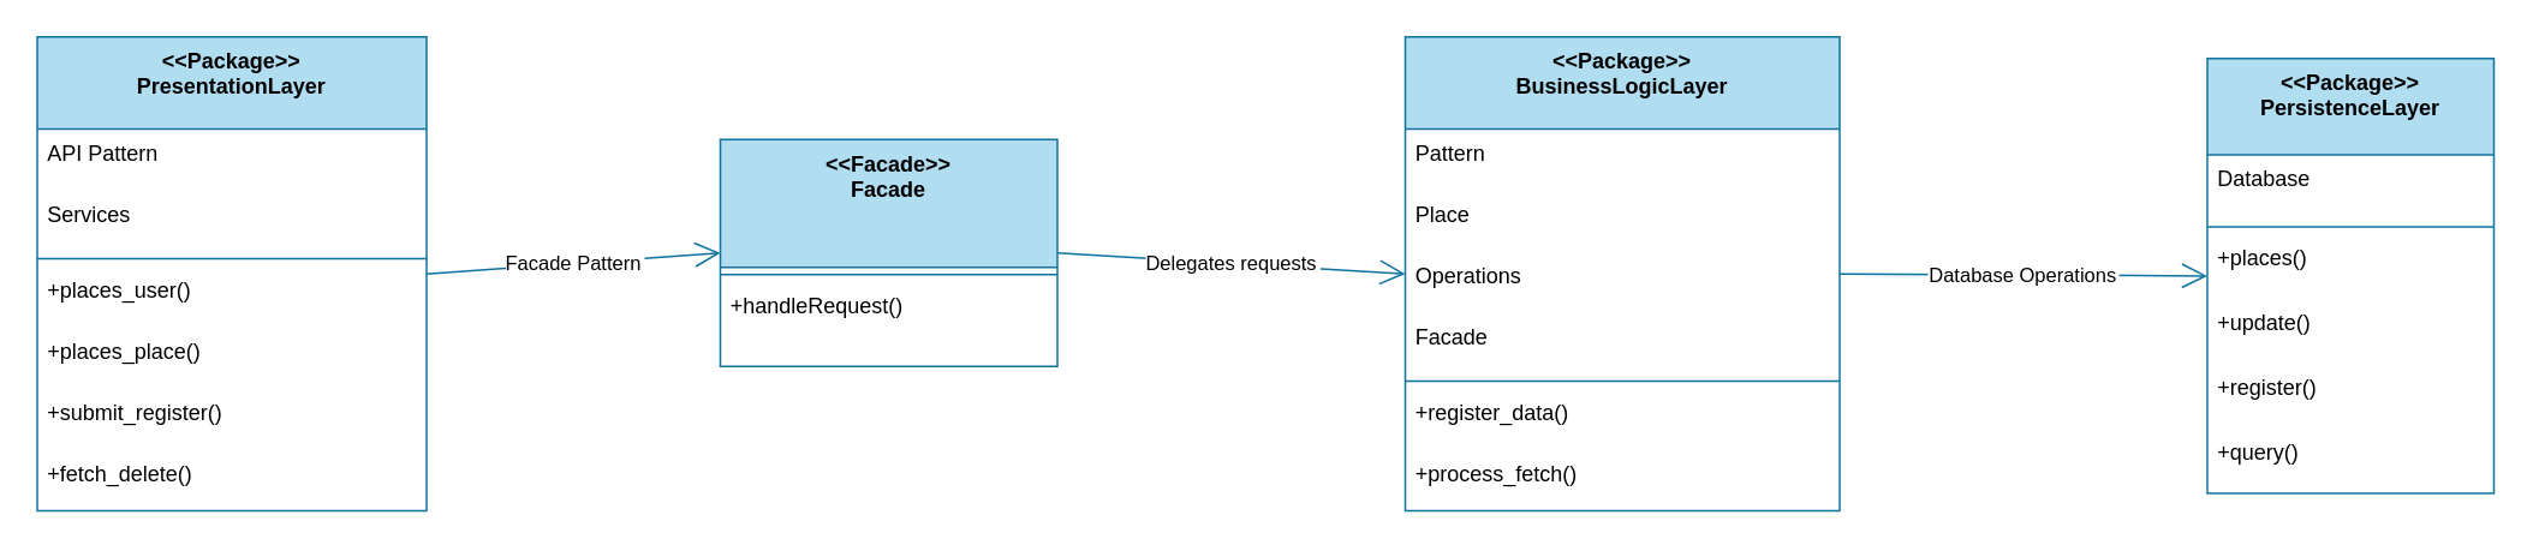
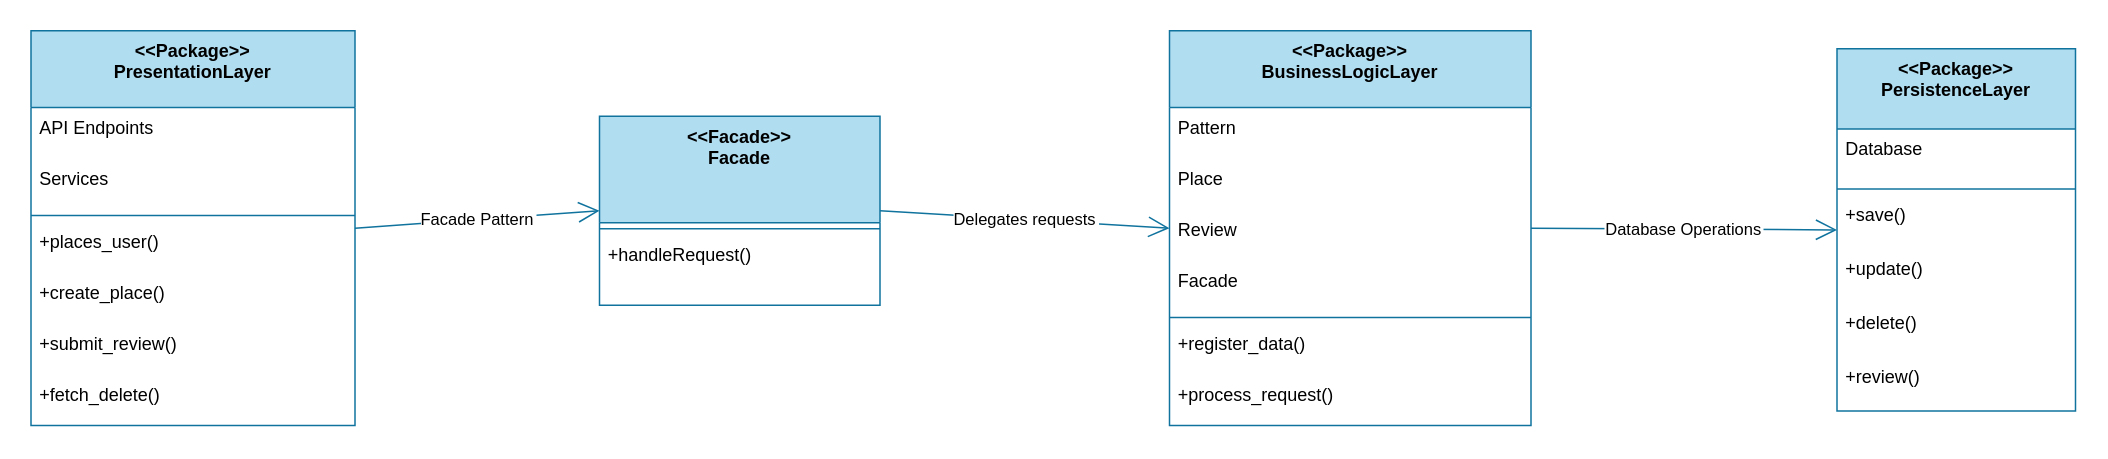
  <mxCell id="0" />
  <mxCell id="1" parent="0" />
  <mxCell id="2" value="&lt;&lt;Package&gt;&gt;&#10;PresentationLayer" style="swimlane;fontStyle=1;align=center;verticalAlign=top;childLayout=stackLayout;horizontal=1;startSize=51.2;horizontalStack=0;resizeParent=1;resizeParentMax=0;resizeLast=0;collapsible=0;marginBottom=0;fillColor=#b1ddf0;strokeColor=#10739e;" vertex="1" parent="1"><mxGeometry x="20" y="20" width="216" height="263.2" as="geometry" /></mxCell>
- <mxCell id="3" value="API Pattern" style="text;strokeColor=none;fillColor=none;align=left;verticalAlign=top;spacingLeft=4;spacingRight=4;overflow=hidden;rotatable=0;points=[[0,0.5],[1,0.5]];portConstraint=eastwest;" vertex="1" parent="2"><mxGeometry y="51.2" width="216" height="34" as="geometry" /></mxCell>
+ <mxCell id="3" value="API Endpoints" style="text;strokeColor=none;fillColor=none;align=left;verticalAlign=top;spacingLeft=4;spacingRight=4;overflow=hidden;rotatable=0;points=[[0,0.5],[1,0.5]];portConstraint=eastwest;" vertex="1" parent="2"><mxGeometry y="51.2" width="216" height="34" as="geometry" /></mxCell>
  <mxCell id="4" value="Services" style="text;strokeColor=none;fillColor=none;align=left;verticalAlign=top;spacingLeft=4;spacingRight=4;overflow=hidden;rotatable=0;points=[[0,0.5],[1,0.5]];portConstraint=eastwest;" vertex="1" parent="2"><mxGeometry y="85.2" width="216" height="34" as="geometry" /></mxCell>
  <mxCell id="5" style="line;strokeWidth=1;fillColor=none;align=left;verticalAlign=middle;spacingTop=-1;spacingLeft=3;spacingRight=3;rotatable=0;labelPosition=right;points=[];portConstraint=eastwest;strokeColor=inherit;" vertex="1" parent="2"><mxGeometry y="119.2" width="216" height="8" as="geometry" /></mxCell>
  <mxCell id="6" value="+places_user()" style="text;strokeColor=none;fillColor=none;align=left;verticalAlign=top;spacingLeft=4;spacingRight=4;overflow=hidden;rotatable=0;points=[[0,0.5],[1,0.5]];portConstraint=eastwest;" vertex="1" parent="2"><mxGeometry y="127.2" width="216" height="34" as="geometry" /></mxCell>
- <mxCell id="7" value="+places_place()" style="text;strokeColor=none;fillColor=none;align=left;verticalAlign=top;spacingLeft=4;spacingRight=4;overflow=hidden;rotatable=0;points=[[0,0.5],[1,0.5]];portConstraint=eastwest;" vertex="1" parent="2"><mxGeometry y="161.2" width="216" height="34" as="geometry" /></mxCell>
- <mxCell id="8" value="+submit_register()" style="text;strokeColor=none;fillColor=none;align=left;verticalAlign=top;spacingLeft=4;spacingRight=4;overflow=hidden;rotatable=0;points=[[0,0.5],[1,0.5]];portConstraint=eastwest;" vertex="1" parent="2"><mxGeometry y="195.2" width="216" height="34" as="geometry" /></mxCell>
+ <mxCell id="7" value="+create_place()" style="text;strokeColor=none;fillColor=none;align=left;verticalAlign=top;spacingLeft=4;spacingRight=4;overflow=hidden;rotatable=0;points=[[0,0.5],[1,0.5]];portConstraint=eastwest;" vertex="1" parent="2"><mxGeometry y="161.2" width="216" height="34" as="geometry" /></mxCell>
+ <mxCell id="8" value="+submit_review()" style="text;strokeColor=none;fillColor=none;align=left;verticalAlign=top;spacingLeft=4;spacingRight=4;overflow=hidden;rotatable=0;points=[[0,0.5],[1,0.5]];portConstraint=eastwest;" vertex="1" parent="2"><mxGeometry y="195.2" width="216" height="34" as="geometry" /></mxCell>
  <mxCell id="9" value="+fetch_delete()" style="text;strokeColor=none;fillColor=none;align=left;verticalAlign=top;spacingLeft=4;spacingRight=4;overflow=hidden;rotatable=0;points=[[0,0.5],[1,0.5]];portConstraint=eastwest;" vertex="1" parent="2"><mxGeometry y="229.2" width="216" height="34" as="geometry" /></mxCell>
  <mxCell id="10" value="&lt;&lt;Facade&gt;&gt;&#10;Facade" style="swimlane;fontStyle=1;align=center;verticalAlign=top;childLayout=stackLayout;horizontal=1;startSize=71;horizontalStack=0;resizeParent=1;resizeParentMax=0;resizeLast=0;collapsible=0;marginBottom=0;fillColor=#b1ddf0;strokeColor=#10739e;" vertex="1" parent="1"><mxGeometry x="399" y="77" width="187" height="126" as="geometry" /></mxCell>
  <mxCell id="11" style="line;strokeWidth=1;fillColor=none;align=left;verticalAlign=middle;spacingTop=-1;spacingLeft=3;spacingRight=3;rotatable=0;labelPosition=right;points=[];portConstraint=eastwest;strokeColor=inherit;" vertex="1" parent="10"><mxGeometry y="71" width="187" height="8" as="geometry" /></mxCell>
  <mxCell id="12" value="+handleRequest()" style="text;strokeColor=none;fillColor=none;align=left;verticalAlign=top;spacingLeft=4;spacingRight=4;overflow=hidden;rotatable=0;points=[[0,0.5],[1,0.5]];portConstraint=eastwest;" vertex="1" parent="10"><mxGeometry y="79" width="187" height="47" as="geometry" /></mxCell>
  <mxCell id="13" value="&lt;&lt;Package&gt;&gt;&#10;BusinessLogicLayer" style="swimlane;fontStyle=1;align=center;verticalAlign=top;childLayout=stackLayout;horizontal=1;startSize=51.2;horizontalStack=0;resizeParent=1;resizeParentMax=0;resizeLast=0;collapsible=0;marginBottom=0;fillColor=#b1ddf0;strokeColor=#10739e;" vertex="1" parent="1"><mxGeometry x="779" y="20" width="241" height="263.2" as="geometry" /></mxCell>
  <mxCell id="14" value="Pattern" style="text;strokeColor=none;fillColor=none;align=left;verticalAlign=top;spacingLeft=4;spacingRight=4;overflow=hidden;rotatable=0;points=[[0,0.5],[1,0.5]];portConstraint=eastwest;" vertex="1" parent="13"><mxGeometry y="51.2" width="241" height="34" as="geometry" /></mxCell>
  <mxCell id="15" value="Place" style="text;strokeColor=none;fillColor=none;align=left;verticalAlign=top;spacingLeft=4;spacingRight=4;overflow=hidden;rotatable=0;points=[[0,0.5],[1,0.5]];portConstraint=eastwest;" vertex="1" parent="13"><mxGeometry y="85.2" width="241" height="34" as="geometry" /></mxCell>
- <mxCell id="16" value="Operations" style="text;strokeColor=none;fillColor=none;align=left;verticalAlign=top;spacingLeft=4;spacingRight=4;overflow=hidden;rotatable=0;points=[[0,0.5],[1,0.5]];portConstraint=eastwest;" vertex="1" parent="13"><mxGeometry y="119.2" width="241" height="34" as="geometry" /></mxCell>
+ <mxCell id="16" value="Review" style="text;strokeColor=none;fillColor=none;align=left;verticalAlign=top;spacingLeft=4;spacingRight=4;overflow=hidden;rotatable=0;points=[[0,0.5],[1,0.5]];portConstraint=eastwest;" vertex="1" parent="13"><mxGeometry y="119.2" width="241" height="34" as="geometry" /></mxCell>
  <mxCell id="17" value="Facade" style="text;strokeColor=none;fillColor=none;align=left;verticalAlign=top;spacingLeft=4;spacingRight=4;overflow=hidden;rotatable=0;points=[[0,0.5],[1,0.5]];portConstraint=eastwest;" vertex="1" parent="13"><mxGeometry y="153.2" width="241" height="34" as="geometry" /></mxCell>
  <mxCell id="18" style="line;strokeWidth=1;fillColor=none;align=left;verticalAlign=middle;spacingTop=-1;spacingLeft=3;spacingRight=3;rotatable=0;labelPosition=right;points=[];portConstraint=eastwest;strokeColor=inherit;" vertex="1" parent="13"><mxGeometry y="187.2" width="241" height="8" as="geometry" /></mxCell>
  <mxCell id="19" value="+register_data()" style="text;strokeColor=none;fillColor=none;align=left;verticalAlign=top;spacingLeft=4;spacingRight=4;overflow=hidden;rotatable=0;points=[[0,0.5],[1,0.5]];portConstraint=eastwest;" vertex="1" parent="13"><mxGeometry y="195.2" width="241" height="34" as="geometry" /></mxCell>
- <mxCell id="20" value="+process_fetch()" style="text;strokeColor=none;fillColor=none;align=left;verticalAlign=top;spacingLeft=4;spacingRight=4;overflow=hidden;rotatable=0;points=[[0,0.5],[1,0.5]];portConstraint=eastwest;" vertex="1" parent="13"><mxGeometry y="229.2" width="241" height="34" as="geometry" /></mxCell>
+ <mxCell id="20" value="+process_request()" style="text;strokeColor=none;fillColor=none;align=left;verticalAlign=top;spacingLeft=4;spacingRight=4;overflow=hidden;rotatable=0;points=[[0,0.5],[1,0.5]];portConstraint=eastwest;" vertex="1" parent="13"><mxGeometry y="229.2" width="241" height="34" as="geometry" /></mxCell>
  <mxCell id="21" value="&lt;&lt;Package&gt;&gt;&#10;PersistenceLayer" style="swimlane;fontStyle=1;align=center;verticalAlign=top;childLayout=stackLayout;horizontal=1;startSize=53.538;horizontalStack=0;resizeParent=1;resizeParentMax=0;resizeLast=0;collapsible=0;marginBottom=0;fillColor=#b1ddf0;strokeColor=#10739e;" vertex="1" parent="1"><mxGeometry x="1224" y="32" width="159" height="241.538" as="geometry" /></mxCell>
  <mxCell id="22" value="Database" style="text;strokeColor=none;fillColor=none;align=left;verticalAlign=top;spacingLeft=4;spacingRight=4;overflow=hidden;rotatable=0;points=[[0,0.5],[1,0.5]];portConstraint=eastwest;" vertex="1" parent="21"><mxGeometry y="53.538" width="159" height="36" as="geometry" /></mxCell>
  <mxCell id="23" style="line;strokeWidth=1;fillColor=none;align=left;verticalAlign=middle;spacingTop=-1;spacingLeft=3;spacingRight=3;rotatable=0;labelPosition=right;points=[];portConstraint=eastwest;strokeColor=inherit;" vertex="1" parent="21"><mxGeometry y="89.538" width="159" height="8" as="geometry" /></mxCell>
- <mxCell id="24" value="+places()" style="text;strokeColor=none;fillColor=none;align=left;verticalAlign=top;spacingLeft=4;spacingRight=4;overflow=hidden;rotatable=0;points=[[0,0.5],[1,0.5]];portConstraint=eastwest;" vertex="1" parent="21"><mxGeometry y="97.538" width="159" height="36" as="geometry" /></mxCell>
+ <mxCell id="24" value="+save()" style="text;strokeColor=none;fillColor=none;align=left;verticalAlign=top;spacingLeft=4;spacingRight=4;overflow=hidden;rotatable=0;points=[[0,0.5],[1,0.5]];portConstraint=eastwest;" vertex="1" parent="21"><mxGeometry y="97.538" width="159" height="36" as="geometry" /></mxCell>
  <mxCell id="25" value="+update()" style="text;strokeColor=none;fillColor=none;align=left;verticalAlign=top;spacingLeft=4;spacingRight=4;overflow=hidden;rotatable=0;points=[[0,0.5],[1,0.5]];portConstraint=eastwest;" vertex="1" parent="21"><mxGeometry y="133.538" width="159" height="36" as="geometry" /></mxCell>
- <mxCell id="26" value="+register()" style="text;strokeColor=none;fillColor=none;align=left;verticalAlign=top;spacingLeft=4;spacingRight=4;overflow=hidden;rotatable=0;points=[[0,0.5],[1,0.5]];portConstraint=eastwest;" vertex="1" parent="21"><mxGeometry y="169.538" width="159" height="36" as="geometry" /></mxCell>
- <mxCell id="27" value="+query()" style="text;strokeColor=none;fillColor=none;align=left;verticalAlign=top;spacingLeft=4;spacingRight=4;overflow=hidden;rotatable=0;points=[[0,0.5],[1,0.5]];portConstraint=eastwest;" vertex="1" parent="21"><mxGeometry y="205.538" width="159" height="36" as="geometry" /></mxCell>
+ <mxCell id="26" value="+delete()" style="text;strokeColor=none;fillColor=none;align=left;verticalAlign=top;spacingLeft=4;spacingRight=4;overflow=hidden;rotatable=0;points=[[0,0.5],[1,0.5]];portConstraint=eastwest;" vertex="1" parent="21"><mxGeometry y="169.538" width="159" height="36" as="geometry" /></mxCell>
+ <mxCell id="27" value="+review()" style="text;strokeColor=none;fillColor=none;align=left;verticalAlign=top;spacingLeft=4;spacingRight=4;overflow=hidden;rotatable=0;points=[[0,0.5],[1,0.5]];portConstraint=eastwest;" vertex="1" parent="21"><mxGeometry y="205.538" width="159" height="36" as="geometry" /></mxCell>
  <mxCell id="28" value="Facade Pattern" style="curved=1;startArrow=none;endArrow=open;endSize=12;exitX=1;exitY=0.5;entryX=0;entryY=0.5;rounded=0;fillColor=#b1ddf0;strokeColor=#10739e;" edge="1" parent="1" source="2" target="10"><mxGeometry relative="1" as="geometry"><Array as="points" /></mxGeometry></mxCell>
  <mxCell id="29" value="Delegates requests" style="curved=1;startArrow=none;endArrow=open;endSize=12;exitX=1;exitY=0.5;entryX=0;entryY=0.5;rounded=0;fillColor=#b1ddf0;strokeColor=#10739e;" edge="1" parent="1" source="10" target="13"><mxGeometry relative="1" as="geometry"><Array as="points" /></mxGeometry></mxCell>
  <mxCell id="30" value="Database Operations" style="curved=1;startArrow=none;endArrow=open;endSize=12;exitX=1;exitY=0.5;entryX=0;entryY=0.5;rounded=0;fillColor=#b1ddf0;strokeColor=#10739e;" edge="1" parent="1" source="13" target="21"><mxGeometry relative="1" as="geometry"><Array as="points" /></mxGeometry></mxCell>
